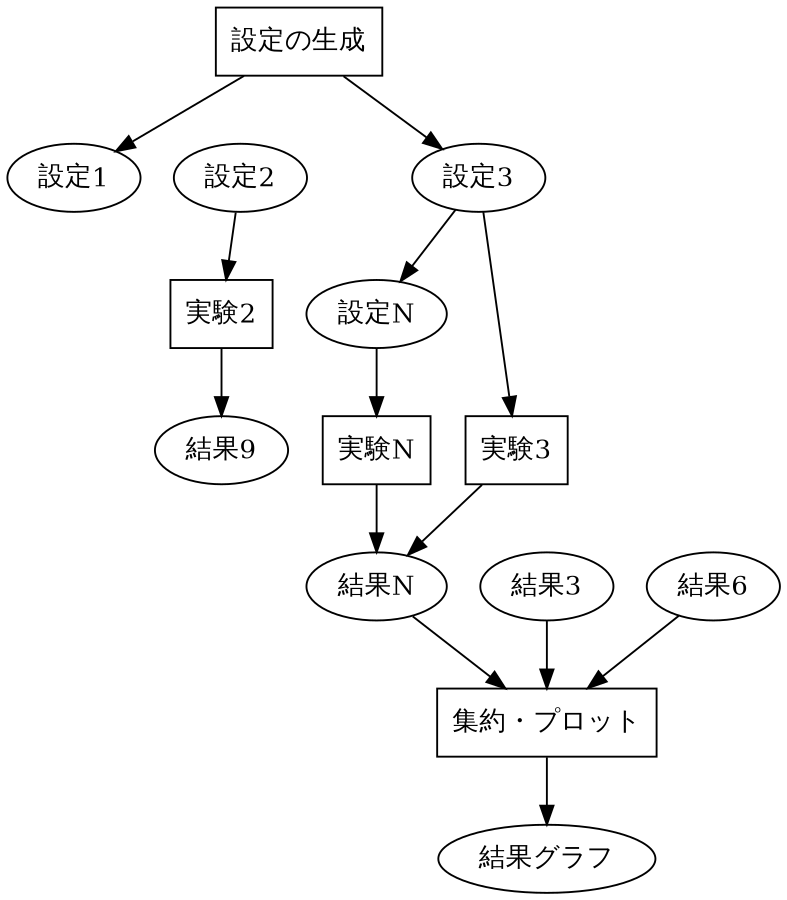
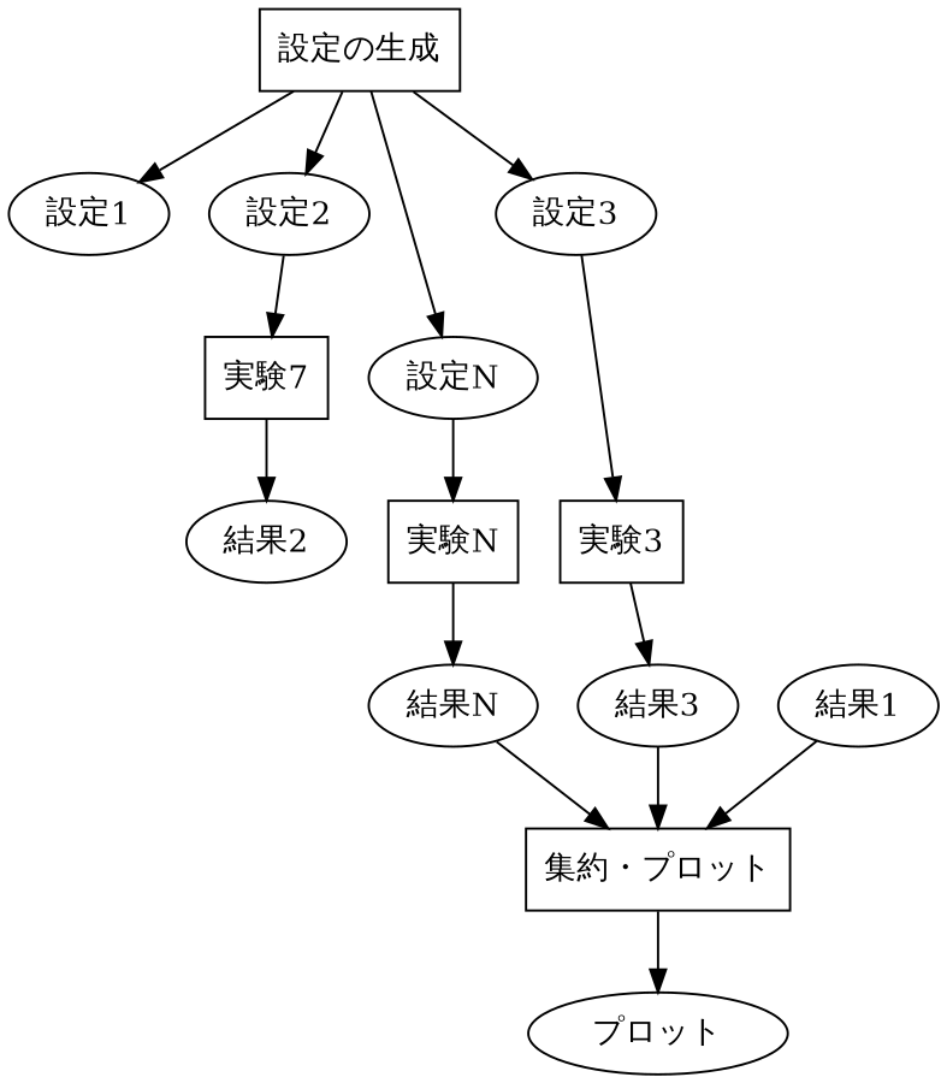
  digraph {
    rankdir=TB
    n1 [label="設定の生成" shape=box]
    n2 [label="設定1"]
    n3 [label="設定2"]
    n4 [label="設定3"]
    n5 [label="設定N"]
-   n6 [label="実験2" shape=box]
+   n6 [label="実験7" shape=box]
    n7 [label="実験3" shape=box]
    n8 [label="実験N" shape=box]
    n9 [label="集約・プロット" shape=box]
-   n10 [label="結果グラフ"]
-   n11 [label="結果9"]
+   n10 [label="プロット"]
+   n11 [label="結果2"]
    n12 [label="結果3"]
    n13 [label="結果N"]
-   n14 [label="結果6"]
+   n14 [label="結果1"]
    n1 -> n2
+   n1 -> n3
    n1 -> n4
-   n4 -> n5
+   n1 -> n5
    n3 -> n6
    n4 -> n7
    n5 -> n8
    n6 -> n11
-   n7 -> n13
+   n7 -> n12
    n8 -> n13
    n9 -> n10
    n12 -> n9
    n13 -> n9
    n14 -> n9
  }
